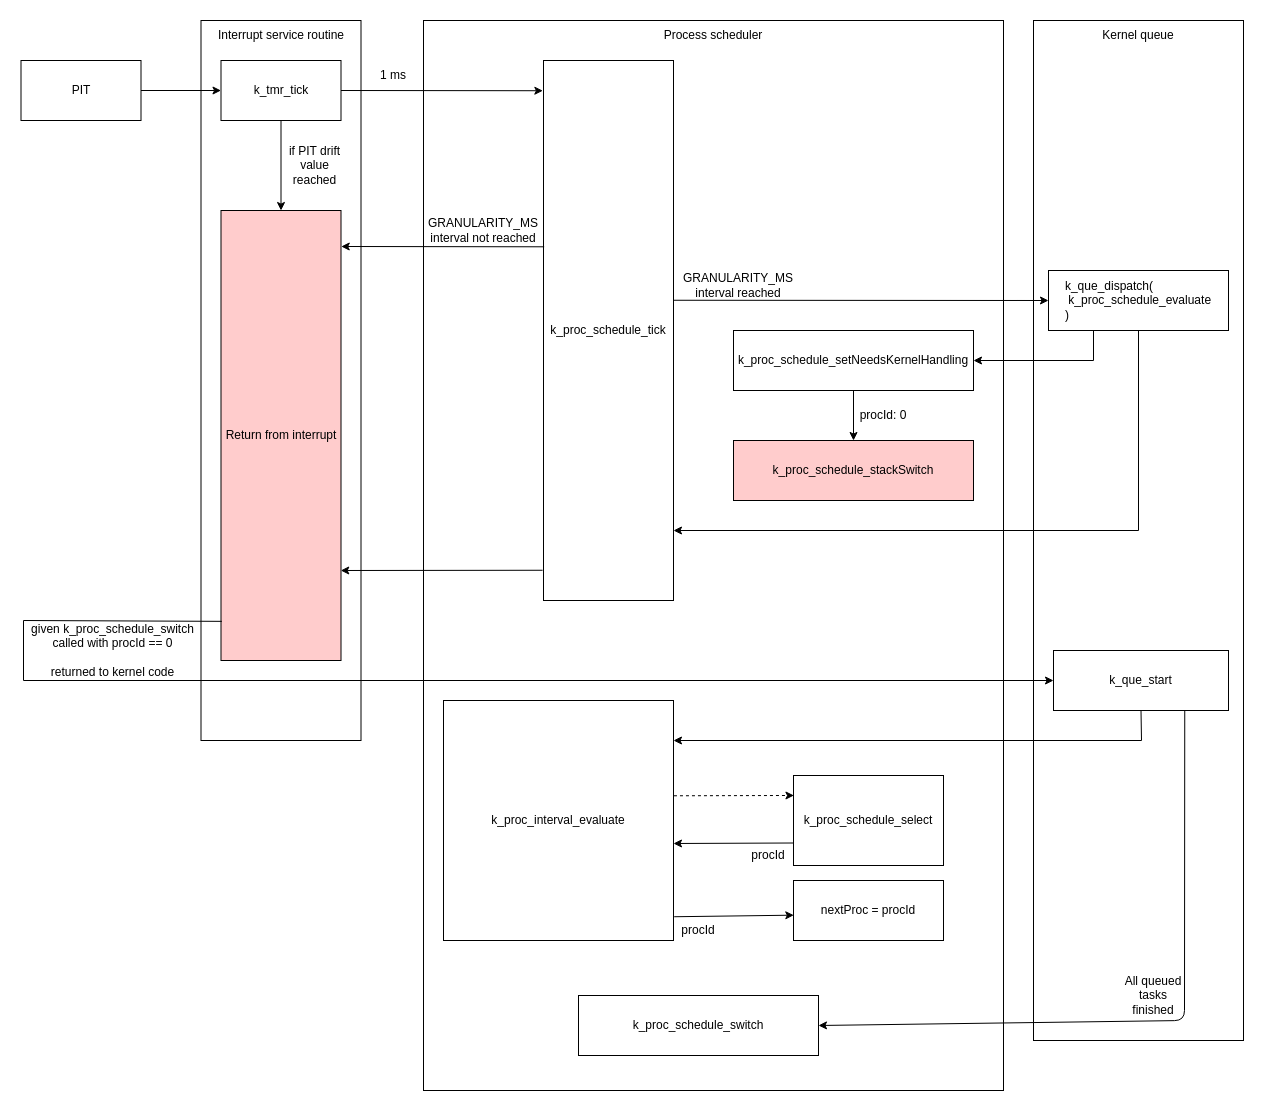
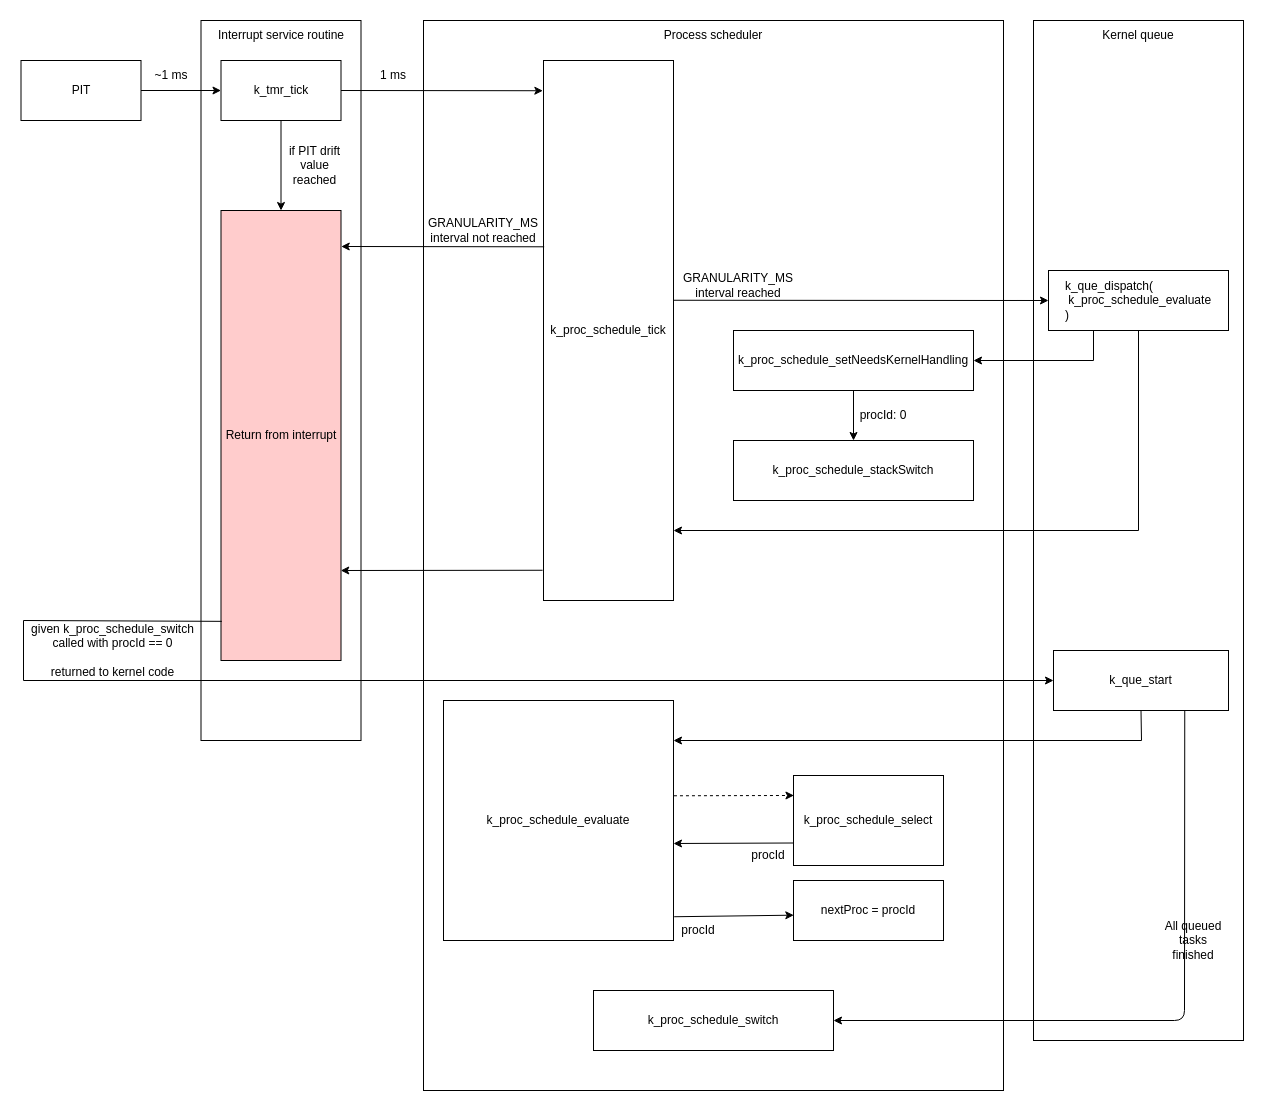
  <mxCell id="0" />
  <mxCell id="1" parent="0" />
  <mxCell id="2" value="" style="rounded=0;whiteSpace=wrap;html=1;" parent="1" vertex="1"><mxGeometry x="200.5" y="20" width="160" height="720" as="geometry" /></mxCell>
  <mxCell id="3" value="" style="rounded=0;whiteSpace=wrap;html=1;" parent="1" vertex="1"><mxGeometry x="1033" y="20" width="210" height="1020" as="geometry" /></mxCell>
  <mxCell id="4" value="" style="rounded=0;whiteSpace=wrap;html=1;" parent="1" vertex="1"><mxGeometry x="423" y="20" width="580" height="1070" as="geometry" /></mxCell>
  <mxCell id="5" value="PIT" style="rounded=0;whiteSpace=wrap;html=1;" parent="1" vertex="1"><mxGeometry x="20.5" y="60" width="120" height="60" as="geometry" /></mxCell>
  <mxCell id="6" value="" style="endArrow=classic;html=1;rounded=0;exitX=1;exitY=0.5;exitDx=0;exitDy=0;entryX=0;entryY=0.5;entryDx=0;entryDy=0;" parent="1" source="5" target="9" edge="1"><mxGeometry width="50" height="50" relative="1" as="geometry"><mxPoint x="443" y="360" as="sourcePoint" /><mxPoint x="253" y="90" as="targetPoint" /></mxGeometry></mxCell>
+ <mxCell id="7" value="~1 ms" style="text;html=1;strokeColor=none;fillColor=none;align=center;verticalAlign=middle;whiteSpace=wrap;rounded=0;" parent="1" vertex="1"><mxGeometry x="140.5" y="60" width="60" height="30" as="geometry" /></mxCell>
  <mxCell id="8" value="" style="edgeStyle=orthogonalEdgeStyle;rounded=0;orthogonalLoop=1;jettySize=auto;html=1;" parent="1" source="9" target="19" edge="1"><mxGeometry relative="1" as="geometry" /></mxCell>
  <mxCell id="9" value="k_tmr_tick" style="rounded=0;whiteSpace=wrap;html=1;" parent="1" vertex="1"><mxGeometry x="220.5" y="60" width="120" height="60" as="geometry" /></mxCell>
  <mxCell id="10" value="" style="endArrow=classic;html=1;rounded=0;exitX=1;exitY=0.5;exitDx=0;exitDy=0;entryX=-0.005;entryY=0.056;entryDx=0;entryDy=0;entryPerimeter=0;" parent="1" source="9" target="11" edge="1"><mxGeometry width="50" height="50" relative="1" as="geometry"><mxPoint x="443" y="260" as="sourcePoint" /><mxPoint x="533" y="90" as="targetPoint" /></mxGeometry></mxCell>
  <mxCell id="11" value="k_proc_schedule_tick" style="rounded=0;whiteSpace=wrap;html=1;" parent="1" vertex="1"><mxGeometry x="543" y="60" width="130" height="540" as="geometry" /></mxCell>
  <mxCell id="12" value="&lt;div style=&quot;text-align: left;&quot;&gt;&lt;span style=&quot;background-color: initial;&quot;&gt;k_que_dispatch(&lt;/span&gt;&lt;/div&gt;&lt;span style=&quot;white-space: pre;&quot;&gt;&lt;div style=&quot;text-align: left;&quot;&gt;&lt;span style=&quot;background-color: initial;&quot;&gt; &lt;/span&gt;&lt;span style=&quot;background-color: initial; white-space: normal;&quot;&gt;k_proc_schedule_evaluate&lt;/span&gt;&lt;/div&gt;&lt;/span&gt;&lt;div style=&quot;text-align: left;&quot;&gt;&lt;span style=&quot;background-color: initial;&quot;&gt;)&lt;/span&gt;&lt;/div&gt;" style="rounded=0;whiteSpace=wrap;html=1;" parent="1" vertex="1"><mxGeometry x="1048" y="270" width="180" height="60" as="geometry" /></mxCell>
  <mxCell id="13" value="1 ms" style="text;html=1;strokeColor=none;fillColor=none;align=center;verticalAlign=middle;whiteSpace=wrap;rounded=0;" parent="1" vertex="1"><mxGeometry x="363" y="60" width="60" height="30" as="geometry" /></mxCell>
  <mxCell id="14" value="" style="endArrow=classic;html=1;rounded=0;exitX=1;exitY=0.444;exitDx=0;exitDy=0;entryX=0;entryY=0.5;entryDx=0;entryDy=0;exitPerimeter=0;" parent="1" source="11" target="12" edge="1"><mxGeometry width="50" height="50" relative="1" as="geometry"><mxPoint x="763" y="270" as="sourcePoint" /><mxPoint x="663" y="80" as="targetPoint" /></mxGeometry></mxCell>
  <mxCell id="15" value="GRANULARITY_MS interval reached" style="text;html=1;strokeColor=none;fillColor=none;align=center;verticalAlign=middle;whiteSpace=wrap;rounded=0;" parent="1" vertex="1"><mxGeometry x="673" y="270" width="130" height="30" as="geometry" /></mxCell>
  <mxCell id="16" value="Process scheduler" style="text;html=1;strokeColor=none;fillColor=none;align=center;verticalAlign=middle;whiteSpace=wrap;rounded=0;" parent="1" vertex="1"><mxGeometry x="643" y="20" width="140" height="30" as="geometry" /></mxCell>
  <mxCell id="17" value="Kernel queue" style="text;html=1;strokeColor=none;fillColor=none;align=center;verticalAlign=middle;whiteSpace=wrap;rounded=0;" parent="1" vertex="1"><mxGeometry x="1068" y="20" width="140" height="30" as="geometry" /></mxCell>
  <mxCell id="18" value="Interrupt service routine" style="text;html=1;strokeColor=none;fillColor=none;align=center;verticalAlign=middle;whiteSpace=wrap;rounded=0;" parent="1" vertex="1"><mxGeometry x="210.5" y="20" width="140" height="30" as="geometry" /></mxCell>
  <mxCell id="19" value="Return from interrupt" style="rounded=0;whiteSpace=wrap;html=1;fillColor=#FFCCCC;" parent="1" vertex="1"><mxGeometry x="220.5" y="210" width="120" height="450" as="geometry" /></mxCell>
  <mxCell id="20" value="if PIT drift value reached" style="text;html=1;strokeColor=none;fillColor=none;align=center;verticalAlign=middle;whiteSpace=wrap;rounded=0;" parent="1" vertex="1"><mxGeometry x="278" y="140" width="72.5" height="50" as="geometry" /></mxCell>
  <mxCell id="21" value="GRANULARITY_MS interval not reached" style="text;html=1;strokeColor=none;fillColor=none;align=center;verticalAlign=middle;whiteSpace=wrap;rounded=0;" parent="1" vertex="1"><mxGeometry x="423" y="210" width="120" height="40" as="geometry" /></mxCell>
  <mxCell id="22" value="k_proc_schedule_setNeedsKernelHandling" style="rounded=0;whiteSpace=wrap;html=1;" parent="1" vertex="1"><mxGeometry x="733" y="330" width="240" height="60" as="geometry" /></mxCell>
- <mxCell id="23" value="k_proc_schedule_stackSwitch" style="rounded=0;whiteSpace=wrap;html=1;fillColor=#ffcccc;" parent="1" vertex="1"><mxGeometry x="733" y="440" width="240" height="60" as="geometry" /></mxCell>
+ <mxCell id="23" value="k_proc_schedule_stackSwitch" style="rounded=0;whiteSpace=wrap;html=1;" parent="1" vertex="1"><mxGeometry x="733" y="440" width="240" height="60" as="geometry" /></mxCell>
  <mxCell id="24" value="" style="endArrow=classic;html=1;rounded=0;exitX=0.5;exitY=1;exitDx=0;exitDy=0;entryX=0.5;entryY=0;entryDx=0;entryDy=0;" parent="1" source="22" target="23" edge="1"><mxGeometry width="50" height="50" relative="1" as="geometry"><mxPoint x="973" y="340" as="sourcePoint" /><mxPoint x="1023" y="290" as="targetPoint" /></mxGeometry></mxCell>
  <mxCell id="25" value="procId: 0" style="text;html=1;strokeColor=none;fillColor=none;align=center;verticalAlign=middle;whiteSpace=wrap;rounded=0;" parent="1" vertex="1"><mxGeometry x="853" y="400" width="60" height="30" as="geometry" /></mxCell>
  <mxCell id="26" value="" style="endArrow=classic;html=1;rounded=0;exitX=0.25;exitY=1;exitDx=0;exitDy=0;entryX=1;entryY=0.5;entryDx=0;entryDy=0;" parent="1" source="12" target="22" edge="1"><mxGeometry width="50" height="50" relative="1" as="geometry"><mxPoint x="973" y="340" as="sourcePoint" /><mxPoint x="1023" y="290" as="targetPoint" /><Array as="points"><mxPoint x="1093" y="360" /></Array></mxGeometry></mxCell>
  <mxCell id="27" value="" style="endArrow=classic;html=1;rounded=0;exitX=0.005;exitY=0.345;exitDx=0;exitDy=0;exitPerimeter=0;entryX=1.002;entryY=0.08;entryDx=0;entryDy=0;entryPerimeter=0;" parent="1" source="11" target="19" edge="1"><mxGeometry width="50" height="50" relative="1" as="geometry"><mxPoint x="543" y="240" as="sourcePoint" /><mxPoint x="343" y="246" as="targetPoint" /></mxGeometry></mxCell>
  <mxCell id="28" value="" style="endArrow=classic;html=1;rounded=0;exitX=0.5;exitY=1;exitDx=0;exitDy=0;" parent="1" source="12" edge="1"><mxGeometry width="50" height="50" relative="1" as="geometry"><mxPoint x="973" y="540" as="sourcePoint" /><mxPoint x="673" y="530" as="targetPoint" /><Array as="points"><mxPoint x="1138" y="530" /></Array></mxGeometry></mxCell>
  <mxCell id="29" value="" style="endArrow=classic;html=1;rounded=0;exitX=-0.007;exitY=0.944;exitDx=0;exitDy=0;exitPerimeter=0;entryX=0.998;entryY=0.8;entryDx=0;entryDy=0;entryPerimeter=0;" parent="1" source="11" target="19" edge="1"><mxGeometry width="50" height="50" relative="1" as="geometry"><mxPoint x="973" y="540" as="sourcePoint" /><mxPoint x="1023" y="490" as="targetPoint" /></mxGeometry></mxCell>
  <mxCell id="30" value="&lt;div style=&quot;text-align: left;&quot;&gt;k_que_start&lt;/div&gt;" style="rounded=0;whiteSpace=wrap;html=1;" parent="1" vertex="1"><mxGeometry x="1053" y="650" width="175" height="60" as="geometry" /></mxCell>
  <mxCell id="31" value="" style="endArrow=classic;html=1;rounded=0;entryX=0;entryY=0.5;entryDx=0;entryDy=0;exitX=0.007;exitY=0.913;exitDx=0;exitDy=0;exitPerimeter=0;" parent="1" source="19" target="30" edge="1"><mxGeometry width="50" height="50" relative="1" as="geometry"><mxPoint x="883" y="630" as="sourcePoint" /><mxPoint x="933" y="580" as="targetPoint" /><Array as="points"><mxPoint x="23" y="620" /><mxPoint x="23" y="680" /></Array></mxGeometry></mxCell>
  <mxCell id="32" value="given k_proc_schedule_switch called with procId == 0&lt;br&gt;&lt;br&gt;returned to kernel code" style="text;html=1;strokeColor=none;fillColor=none;align=center;verticalAlign=middle;whiteSpace=wrap;rounded=0;" parent="1" vertex="1"><mxGeometry x="20.5" y="620" width="182.5" height="60" as="geometry" /></mxCell>
- <mxCell id="33" value="k_proc_interval_evaluate" style="rounded=0;whiteSpace=wrap;html=1;" parent="1" vertex="1"><mxGeometry x="443" y="700" width="230" height="240" as="geometry" /></mxCell>
+ <mxCell id="33" value="k_proc_schedule_evaluate" style="rounded=0;whiteSpace=wrap;html=1;" parent="1" vertex="1"><mxGeometry x="443" y="700" width="230" height="240" as="geometry" /></mxCell>
  <mxCell id="34" value="" style="endArrow=classic;html=1;rounded=0;exitX=0.5;exitY=1;exitDx=0;exitDy=0;" parent="1" source="30" edge="1"><mxGeometry width="50" height="50" relative="1" as="geometry"><mxPoint x="753" y="680" as="sourcePoint" /><mxPoint x="673" y="740" as="targetPoint" /><Array as="points"><mxPoint x="1141" y="740" /></Array></mxGeometry></mxCell>
  <mxCell id="35" value="k_proc_schedule_select" style="rounded=0;whiteSpace=wrap;html=1;" parent="1" vertex="1"><mxGeometry x="793" y="775" width="150" height="90" as="geometry" /></mxCell>
  <mxCell id="36" value="" style="endArrow=classic;html=1;rounded=0;entryX=0.003;entryY=0.222;entryDx=0;entryDy=0;exitX=1.002;exitY=0.397;exitDx=0;exitDy=0;exitPerimeter=0;entryPerimeter=0;dashed=1;" parent="1" source="33" target="35" edge="1"><mxGeometry width="50" height="50" relative="1" as="geometry"><mxPoint x="473" y="750" as="sourcePoint" /><mxPoint x="523" y="700" as="targetPoint" /></mxGeometry></mxCell>
  <mxCell id="37" value="" style="endArrow=classic;html=1;rounded=0;exitX=0;exitY=0.75;exitDx=0;exitDy=0;" parent="1" source="35" edge="1"><mxGeometry width="50" height="50" relative="1" as="geometry"><mxPoint x="473" y="750" as="sourcePoint" /><mxPoint x="673" y="843" as="targetPoint" /></mxGeometry></mxCell>
  <mxCell id="38" value="nextProc = procId" style="rounded=0;whiteSpace=wrap;html=1;" parent="1" vertex="1"><mxGeometry x="793" y="880" width="150" height="60" as="geometry" /></mxCell>
  <mxCell id="39" value="" style="endArrow=classic;html=1;rounded=0;entryX=0.002;entryY=0.578;entryDx=0;entryDy=0;entryPerimeter=0;exitX=1.003;exitY=0.901;exitDx=0;exitDy=0;exitPerimeter=0;" parent="1" source="33" target="38" edge="1"><mxGeometry width="50" height="50" relative="1" as="geometry"><mxPoint x="533" y="830" as="sourcePoint" /><mxPoint x="583" y="780" as="targetPoint" /></mxGeometry></mxCell>
  <mxCell id="40" value="procId" style="text;html=1;strokeColor=none;fillColor=none;align=center;verticalAlign=middle;whiteSpace=wrap;rounded=0;" parent="1" vertex="1"><mxGeometry x="743" y="845" width="50" height="20" as="geometry" /></mxCell>
  <mxCell id="41" value="procId" style="text;html=1;strokeColor=none;fillColor=none;align=center;verticalAlign=middle;whiteSpace=wrap;rounded=0;" parent="1" vertex="1"><mxGeometry x="673" y="920" width="50" height="20" as="geometry" /></mxCell>
- <mxCell id="42" value="k_proc_schedule_switch" style="rounded=0;whiteSpace=wrap;html=1;" vertex="1" parent="1"><mxGeometry x="578" y="995" width="240" height="60" as="geometry" /></mxCell>
+ <mxCell id="42" value="k_proc_schedule_switch" style="rounded=0;whiteSpace=wrap;html=1;" vertex="1" parent="1"><mxGeometry x="593" y="990" width="240" height="60" as="geometry" /></mxCell>
  <mxCell id="43" value="" style="endArrow=classic;html=1;entryX=1;entryY=0.5;entryDx=0;entryDy=0;exitX=0.75;exitY=1;exitDx=0;exitDy=0;" edge="1" parent="1" source="30" target="42"><mxGeometry width="50" height="50" relative="1" as="geometry"><mxPoint x="903" y="780" as="sourcePoint" /><mxPoint x="953" y="730" as="targetPoint" /><Array as="points"><mxPoint x="1184" y="1020" /></Array></mxGeometry></mxCell>
- <mxCell id="44" value="All queued tasks finished" style="text;html=1;strokeColor=none;fillColor=none;align=center;verticalAlign=middle;whiteSpace=wrap;rounded=0;" vertex="1" parent="1"><mxGeometry x="1123" y="980" width="60" height="30" as="geometry" /></mxCell>
+ <mxCell id="44" value="All queued tasks finished" style="text;html=1;strokeColor=none;fillColor=none;align=center;verticalAlign=middle;whiteSpace=wrap;rounded=0;" vertex="1" parent="1"><mxGeometry x="1163" y="925" width="60" height="30" as="geometry" /></mxCell>
